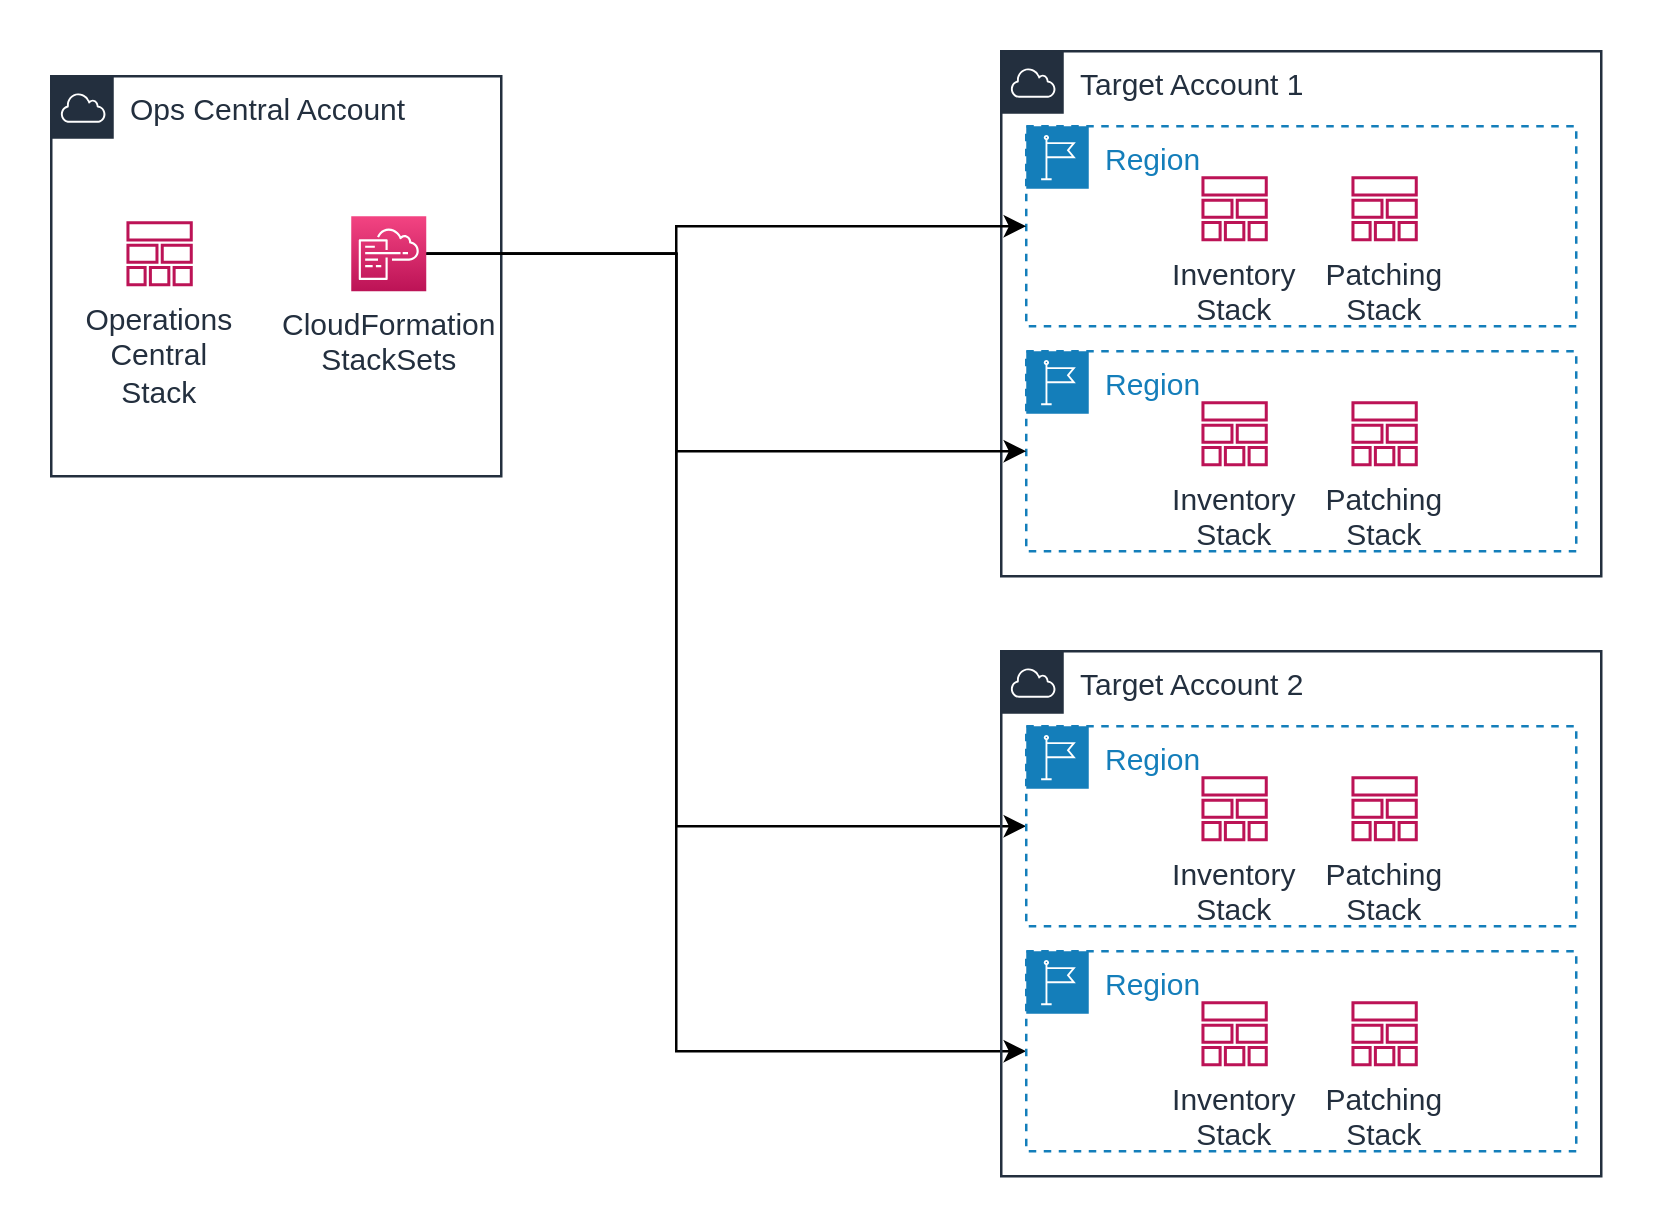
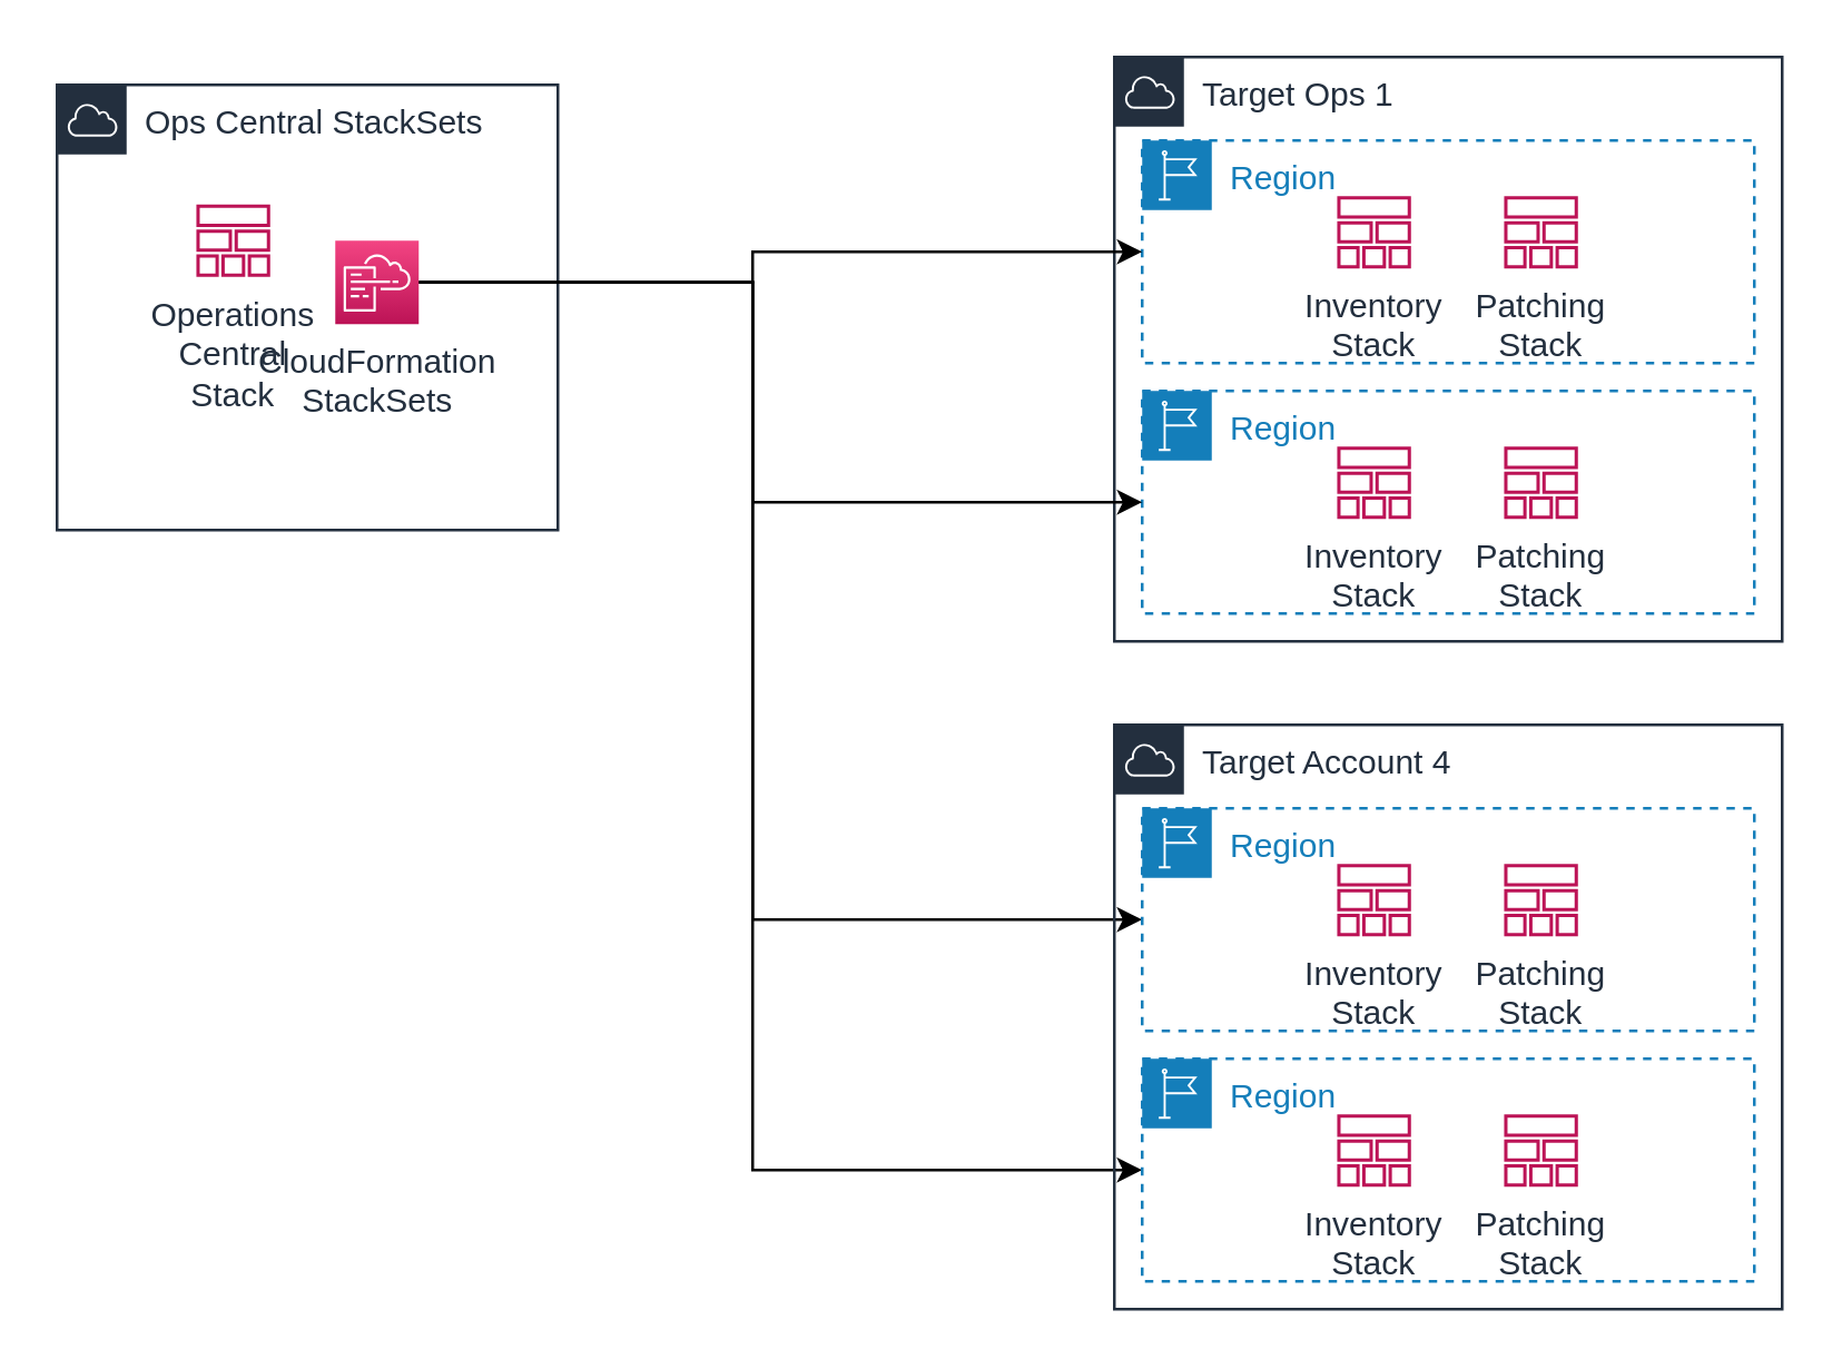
  <mxCell id="0" />
  <mxCell id="1" parent="0" />
- <mxCell id="2" value="Ops Central Account" style="points=[[0,0],[0.25,0],[0.5,0],[0.75,0],[1,0],[1,0.25],[1,0.5],[1,0.75],[1,1],[0.75,1],[0.5,1],[0.25,1],[0,1],[0,0.75],[0,0.5],[0,0.25]];outlineConnect=0;gradientColor=none;html=1;whiteSpace=wrap;fontSize=12;fontStyle=0;shape=mxgraph.aws4.group;grIcon=mxgraph.aws4.group_aws_cloud;strokeColor=#232F3E;fillColor=none;verticalAlign=top;align=left;spacingLeft=30;fontColor=#232F3E;dashed=0;" parent="1" vertex="1"><mxGeometry x="20" y="30" width="180" height="160" as="geometry" /></mxCell>
- <mxCell id="3" value="Target Account 1" style="points=[[0,0],[0.25,0],[0.5,0],[0.75,0],[1,0],[1,0.25],[1,0.5],[1,0.75],[1,1],[0.75,1],[0.5,1],[0.25,1],[0,1],[0,0.75],[0,0.5],[0,0.25]];outlineConnect=0;gradientColor=none;html=1;whiteSpace=wrap;fontSize=12;fontStyle=0;shape=mxgraph.aws4.group;grIcon=mxgraph.aws4.group_aws_cloud;strokeColor=#232F3E;fillColor=none;verticalAlign=top;align=left;spacingLeft=30;fontColor=#232F3E;dashed=0;" parent="1" vertex="1"><mxGeometry x="400" y="20" width="240" height="210" as="geometry" /></mxCell>
+ <mxCell id="2" value="Ops Central StackSets" style="points=[[0,0],[0.25,0],[0.5,0],[0.75,0],[1,0],[1,0.25],[1,0.5],[1,0.75],[1,1],[0.75,1],[0.5,1],[0.25,1],[0,1],[0,0.75],[0,0.5],[0,0.25]];outlineConnect=0;gradientColor=none;html=1;whiteSpace=wrap;fontSize=12;fontStyle=0;shape=mxgraph.aws4.group;grIcon=mxgraph.aws4.group_aws_cloud;strokeColor=#232F3E;fillColor=none;verticalAlign=top;align=left;spacingLeft=30;fontColor=#232F3E;dashed=0;" parent="1" vertex="1"><mxGeometry x="20" y="30" width="180" height="160" as="geometry" /></mxCell>
+ <mxCell id="3" value="Target Ops 1" style="points=[[0,0],[0.25,0],[0.5,0],[0.75,0],[1,0],[1,0.25],[1,0.5],[1,0.75],[1,1],[0.75,1],[0.5,1],[0.25,1],[0,1],[0,0.75],[0,0.5],[0,0.25]];outlineConnect=0;gradientColor=none;html=1;whiteSpace=wrap;fontSize=12;fontStyle=0;shape=mxgraph.aws4.group;grIcon=mxgraph.aws4.group_aws_cloud;strokeColor=#232F3E;fillColor=none;verticalAlign=top;align=left;spacingLeft=30;fontColor=#232F3E;dashed=0;" parent="1" vertex="1"><mxGeometry x="400" y="20" width="240" height="210" as="geometry" /></mxCell>
  <mxCell id="4" value="Region" style="points=[[0,0],[0.25,0],[0.5,0],[0.75,0],[1,0],[1,0.25],[1,0.5],[1,0.75],[1,1],[0.75,1],[0.5,1],[0.25,1],[0,1],[0,0.75],[0,0.5],[0,0.25]];outlineConnect=0;gradientColor=none;html=1;whiteSpace=wrap;fontSize=12;fontStyle=0;shape=mxgraph.aws4.group;grIcon=mxgraph.aws4.group_region;strokeColor=#147EBA;fillColor=none;verticalAlign=top;align=left;spacingLeft=30;fontColor=#147EBA;dashed=1;" parent="1" vertex="1"><mxGeometry x="410" y="140" width="220" height="80" as="geometry" /></mxCell>
  <mxCell id="5" value="Region" style="points=[[0,0],[0.25,0],[0.5,0],[0.75,0],[1,0],[1,0.25],[1,0.5],[1,0.75],[1,1],[0.75,1],[0.5,1],[0.25,1],[0,1],[0,0.75],[0,0.5],[0,0.25]];outlineConnect=0;gradientColor=none;html=1;whiteSpace=wrap;fontSize=12;fontStyle=0;shape=mxgraph.aws4.group;grIcon=mxgraph.aws4.group_region;strokeColor=#147EBA;fillColor=none;verticalAlign=top;align=left;spacingLeft=30;fontColor=#147EBA;dashed=1;" parent="1" vertex="1"><mxGeometry x="410" y="50" width="220" height="80" as="geometry" /></mxCell>
  <mxCell id="6" style="edgeStyle=orthogonalEdgeStyle;rounded=0;orthogonalLoop=1;jettySize=auto;html=1;" parent="1" source="10" target="5" edge="1"><mxGeometry relative="1" as="geometry"><Array as="points"><mxPoint x="270" y="101" /><mxPoint x="270" y="90" /></Array></mxGeometry></mxCell>
  <mxCell id="7" style="edgeStyle=orthogonalEdgeStyle;rounded=0;orthogonalLoop=1;jettySize=auto;html=1;" parent="1" source="10" target="4" edge="1"><mxGeometry relative="1" as="geometry"><Array as="points"><mxPoint x="270" y="101" /><mxPoint x="270" y="180" /></Array></mxGeometry></mxCell>
  <mxCell id="8" style="edgeStyle=orthogonalEdgeStyle;rounded=0;orthogonalLoop=1;jettySize=auto;html=1;" parent="1" source="10" target="17" edge="1"><mxGeometry relative="1" as="geometry"><Array as="points"><mxPoint x="270" y="101" /><mxPoint x="270" y="330" /></Array></mxGeometry></mxCell>
  <mxCell id="9" style="edgeStyle=orthogonalEdgeStyle;rounded=0;orthogonalLoop=1;jettySize=auto;html=1;" parent="1" source="10" target="16" edge="1"><mxGeometry relative="1" as="geometry"><Array as="points"><mxPoint x="270" y="101" /><mxPoint x="270" y="420" /></Array></mxGeometry></mxCell>
- <mxCell id="10" value="CloudFormation&lt;br&gt;StackSets" style="points=[[0,0,0],[0.25,0,0],[0.5,0,0],[0.75,0,0],[1,0,0],[0,1,0],[0.25,1,0],[0.5,1,0],[0.75,1,0],[1,1,0],[0,0.25,0],[0,0.5,0],[0,0.75,0],[1,0.25,0],[1,0.5,0],[1,0.75,0]];points=[[0,0,0],[0.25,0,0],[0.5,0,0],[0.75,0,0],[1,0,0],[0,1,0],[0.25,1,0],[0.5,1,0],[0.75,1,0],[1,1,0],[0,0.25,0],[0,0.5,0],[0,0.75,0],[1,0.25,0],[1,0.5,0],[1,0.75,0]];outlineConnect=0;fontColor=#232F3E;gradientColor=#F34482;gradientDirection=north;fillColor=#BC1356;strokeColor=#ffffff;dashed=0;verticalLabelPosition=bottom;verticalAlign=top;align=center;html=1;fontSize=12;fontStyle=0;aspect=fixed;shape=mxgraph.aws4.resourceIcon;resIcon=mxgraph.aws4.cloudformation;" parent="1" vertex="1"><mxGeometry x="140" y="86" width="30" height="30" as="geometry" /></mxCell>
+ <mxCell id="10" value="CloudFormation&lt;br&gt;StackSets" style="points=[[0,0,0],[0.25,0,0],[0.5,0,0],[0.75,0,0],[1,0,0],[0,1,0],[0.25,1,0],[0.5,1,0],[0.75,1,0],[1,1,0],[0,0.25,0],[0,0.5,0],[0,0.75,0],[1,0.25,0],[1,0.5,0],[1,0.75,0]];points=[[0,0,0],[0.25,0,0],[0.5,0,0],[0.75,0,0],[1,0,0],[0,1,0],[0.25,1,0],[0.5,1,0],[0.75,1,0],[1,1,0],[0,0.25,0],[0,0.5,0],[0,0.75,0],[1,0.25,0],[1,0.5,0],[1,0.75,0]];outlineConnect=0;fontColor=#232F3E;gradientColor=#F34482;gradientDirection=north;fillColor=#BC1356;strokeColor=#ffffff;dashed=0;verticalLabelPosition=bottom;verticalAlign=top;align=center;html=1;fontSize=12;fontStyle=0;aspect=fixed;shape=mxgraph.aws4.resourceIcon;resIcon=mxgraph.aws4.cloudformation;" parent="1" vertex="1"><mxGeometry x="120" y="86" width="30" height="30" as="geometry" /></mxCell>
  <mxCell id="11" value="Inventory&lt;br&gt;Stack" style="outlineConnect=0;fontColor=#232F3E;gradientColor=none;fillColor=#BC1356;strokeColor=none;dashed=0;verticalLabelPosition=bottom;verticalAlign=top;align=center;html=1;fontSize=12;fontStyle=0;aspect=fixed;pointerEvents=1;shape=mxgraph.aws4.stack;" parent="1" vertex="1"><mxGeometry x="480" y="70" width="26.69" height="26" as="geometry" /></mxCell>
  <mxCell id="12" value="Patching &lt;br&gt;Stack" style="outlineConnect=0;fontColor=#232F3E;gradientColor=none;fillColor=#BC1356;strokeColor=none;dashed=0;verticalLabelPosition=bottom;verticalAlign=top;align=center;html=1;fontSize=12;fontStyle=0;aspect=fixed;pointerEvents=1;shape=mxgraph.aws4.stack;" parent="1" vertex="1"><mxGeometry x="540" y="70" width="26.69" height="26" as="geometry" /></mxCell>
  <mxCell id="13" value="Inventory&lt;br&gt;Stack" style="outlineConnect=0;fontColor=#232F3E;gradientColor=none;fillColor=#BC1356;strokeColor=none;dashed=0;verticalLabelPosition=bottom;verticalAlign=top;align=center;html=1;fontSize=12;fontStyle=0;aspect=fixed;pointerEvents=1;shape=mxgraph.aws4.stack;" parent="1" vertex="1"><mxGeometry x="480" y="160" width="26.69" height="26" as="geometry" /></mxCell>
  <mxCell id="14" value="Patching &lt;br&gt;Stack" style="outlineConnect=0;fontColor=#232F3E;gradientColor=none;fillColor=#BC1356;strokeColor=none;dashed=0;verticalLabelPosition=bottom;verticalAlign=top;align=center;html=1;fontSize=12;fontStyle=0;aspect=fixed;pointerEvents=1;shape=mxgraph.aws4.stack;" parent="1" vertex="1"><mxGeometry x="540" y="160" width="26.69" height="26" as="geometry" /></mxCell>
- <mxCell id="15" value="Target Account 2" style="points=[[0,0],[0.25,0],[0.5,0],[0.75,0],[1,0],[1,0.25],[1,0.5],[1,0.75],[1,1],[0.75,1],[0.5,1],[0.25,1],[0,1],[0,0.75],[0,0.5],[0,0.25]];outlineConnect=0;gradientColor=none;html=1;whiteSpace=wrap;fontSize=12;fontStyle=0;shape=mxgraph.aws4.group;grIcon=mxgraph.aws4.group_aws_cloud;strokeColor=#232F3E;fillColor=none;verticalAlign=top;align=left;spacingLeft=30;fontColor=#232F3E;dashed=0;" parent="1" vertex="1"><mxGeometry x="400" y="260" width="240" height="210" as="geometry" /></mxCell>
+ <mxCell id="15" value="Target Account 4" style="points=[[0,0],[0.25,0],[0.5,0],[0.75,0],[1,0],[1,0.25],[1,0.5],[1,0.75],[1,1],[0.75,1],[0.5,1],[0.25,1],[0,1],[0,0.75],[0,0.5],[0,0.25]];outlineConnect=0;gradientColor=none;html=1;whiteSpace=wrap;fontSize=12;fontStyle=0;shape=mxgraph.aws4.group;grIcon=mxgraph.aws4.group_aws_cloud;strokeColor=#232F3E;fillColor=none;verticalAlign=top;align=left;spacingLeft=30;fontColor=#232F3E;dashed=0;" parent="1" vertex="1"><mxGeometry x="400" y="260" width="240" height="210" as="geometry" /></mxCell>
  <mxCell id="16" value="Region" style="points=[[0,0],[0.25,0],[0.5,0],[0.75,0],[1,0],[1,0.25],[1,0.5],[1,0.75],[1,1],[0.75,1],[0.5,1],[0.25,1],[0,1],[0,0.75],[0,0.5],[0,0.25]];outlineConnect=0;gradientColor=none;html=1;whiteSpace=wrap;fontSize=12;fontStyle=0;shape=mxgraph.aws4.group;grIcon=mxgraph.aws4.group_region;strokeColor=#147EBA;fillColor=none;verticalAlign=top;align=left;spacingLeft=30;fontColor=#147EBA;dashed=1;" parent="1" vertex="1"><mxGeometry x="410" y="380" width="220" height="80" as="geometry" /></mxCell>
  <mxCell id="17" value="Region" style="points=[[0,0],[0.25,0],[0.5,0],[0.75,0],[1,0],[1,0.25],[1,0.5],[1,0.75],[1,1],[0.75,1],[0.5,1],[0.25,1],[0,1],[0,0.75],[0,0.5],[0,0.25]];outlineConnect=0;gradientColor=none;html=1;whiteSpace=wrap;fontSize=12;fontStyle=0;shape=mxgraph.aws4.group;grIcon=mxgraph.aws4.group_region;strokeColor=#147EBA;fillColor=none;verticalAlign=top;align=left;spacingLeft=30;fontColor=#147EBA;dashed=1;" parent="1" vertex="1"><mxGeometry x="410" y="290" width="220" height="80" as="geometry" /></mxCell>
  <mxCell id="18" value="Inventory&lt;br&gt;Stack" style="outlineConnect=0;fontColor=#232F3E;gradientColor=none;fillColor=#BC1356;strokeColor=none;dashed=0;verticalLabelPosition=bottom;verticalAlign=top;align=center;html=1;fontSize=12;fontStyle=0;aspect=fixed;pointerEvents=1;shape=mxgraph.aws4.stack;" parent="1" vertex="1"><mxGeometry x="480" y="310" width="26.69" height="26" as="geometry" /></mxCell>
  <mxCell id="19" value="Patching &lt;br&gt;Stack" style="outlineConnect=0;fontColor=#232F3E;gradientColor=none;fillColor=#BC1356;strokeColor=none;dashed=0;verticalLabelPosition=bottom;verticalAlign=top;align=center;html=1;fontSize=12;fontStyle=0;aspect=fixed;pointerEvents=1;shape=mxgraph.aws4.stack;" parent="1" vertex="1"><mxGeometry x="540" y="310" width="26.69" height="26" as="geometry" /></mxCell>
  <mxCell id="20" value="Inventory&lt;br&gt;Stack" style="outlineConnect=0;fontColor=#232F3E;gradientColor=none;fillColor=#BC1356;strokeColor=none;dashed=0;verticalLabelPosition=bottom;verticalAlign=top;align=center;html=1;fontSize=12;fontStyle=0;aspect=fixed;pointerEvents=1;shape=mxgraph.aws4.stack;" parent="1" vertex="1"><mxGeometry x="480" y="400" width="26.69" height="26" as="geometry" /></mxCell>
  <mxCell id="21" value="Patching &lt;br&gt;Stack" style="outlineConnect=0;fontColor=#232F3E;gradientColor=none;fillColor=#BC1356;strokeColor=none;dashed=0;verticalLabelPosition=bottom;verticalAlign=top;align=center;html=1;fontSize=12;fontStyle=0;aspect=fixed;pointerEvents=1;shape=mxgraph.aws4.stack;" parent="1" vertex="1"><mxGeometry x="540" y="400" width="26.69" height="26" as="geometry" /></mxCell>
- <mxCell id="22" value="Operations &lt;br&gt;Central&lt;br&gt;Stack" style="outlineConnect=0;fontColor=#232F3E;gradientColor=none;fillColor=#BC1356;strokeColor=none;dashed=0;verticalLabelPosition=bottom;verticalAlign=top;align=center;html=1;fontSize=12;fontStyle=0;aspect=fixed;pointerEvents=1;shape=mxgraph.aws4.stack;" parent="1" vertex="1"><mxGeometry x="50" y="88" width="26.69" height="26" as="geometry" /></mxCell>
+ <mxCell id="22" value="Operations &lt;br&gt;Central&lt;br&gt;Stack" style="outlineConnect=0;fontColor=#232F3E;gradientColor=none;fillColor=#BC1356;strokeColor=none;dashed=0;verticalLabelPosition=bottom;verticalAlign=top;align=center;html=1;fontSize=12;fontStyle=0;aspect=fixed;pointerEvents=1;shape=mxgraph.aws4.stack;" parent="1" vertex="1"><mxGeometry x="70" y="73" width="26.69" height="26" as="geometry" /></mxCell>
